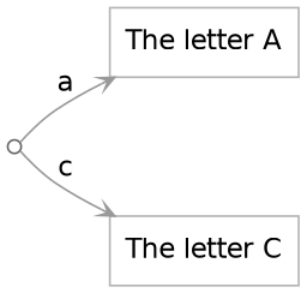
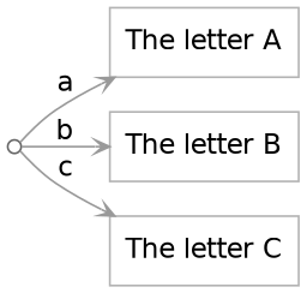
  digraph {
    rankdir=LR
    node [color=gray70 fontname=Helvetica shape=box]
    edge [arrowhead=vee arrowsize=0.75 color=gray60 fontname=Helvetica]
    "" [color=gray40 shape=circle width=0.10]
    n2 [label="The letter A"]
+   n3 [label="The letter B"]
    n4 [label="The letter C"]
    "" -> n2 [label=a]
+   "" -> n3 [label=b]
    "" -> n4 [label=c]
  }
